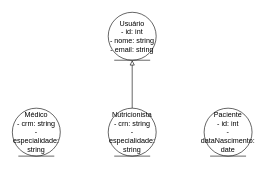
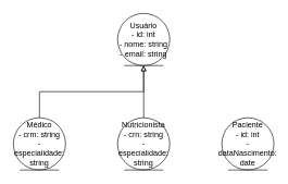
  <mxCell id="0" />
  <mxCell id="1" parent="0" />
  <mxCell id="2" value="Usuário&#10;- id: int&#10;- nome: string&#10;- email: string" style="ellipse;shape=umlEntity;whiteSpace=wrap;html=1;" vertex="1" parent="1"><mxGeometry x="180" y="20" width="80" height="80" as="geometry" /></mxCell>
+ <mxCell id="3" style="edgeStyle=orthogonalEdgeStyle;rounded=0;orthogonalLoop=1;jettySize=auto;html=1;entryX=0.5;entryY=1;entryDx=0;entryDy=0;exitX=0.5;exitY=0;exitDx=0;exitDy=0;endArrow=block;endFill=0;" edge="1" parent="1" source="4" target="2"><mxGeometry relative="1" as="geometry" /></mxCell>
  <mxCell id="4" value="Médico&#10;- crm: string&#10;- especialidade: string" style="ellipse;shape=umlEntity;whiteSpace=wrap;html=1;" vertex="1" parent="1"><mxGeometry x="20" y="180" width="80" height="80" as="geometry" /></mxCell>
  <mxCell id="5" style="edgeStyle=orthogonalEdgeStyle;rounded=0;orthogonalLoop=1;jettySize=auto;html=1;endArrow=block;endFill=0;" edge="1" parent="1" source="6" target="2"><mxGeometry relative="1" as="geometry" /></mxCell>
  <mxCell id="6" value="Nutricionista&#10;- crn: string&#10;- especialidade: string" style="ellipse;shape=umlEntity;whiteSpace=wrap;html=1;" vertex="1" parent="1"><mxGeometry x="180" y="180" width="80" height="80" as="geometry" /></mxCell>
  <mxCell id="7" value="Paciente&#10;- id: int&#10;- dataNascimento: date" style="ellipse;shape=umlEntity;whiteSpace=wrap;html=1;" vertex="1" parent="1"><mxGeometry x="340" y="180" width="80" height="80" as="geometry" /></mxCell>
